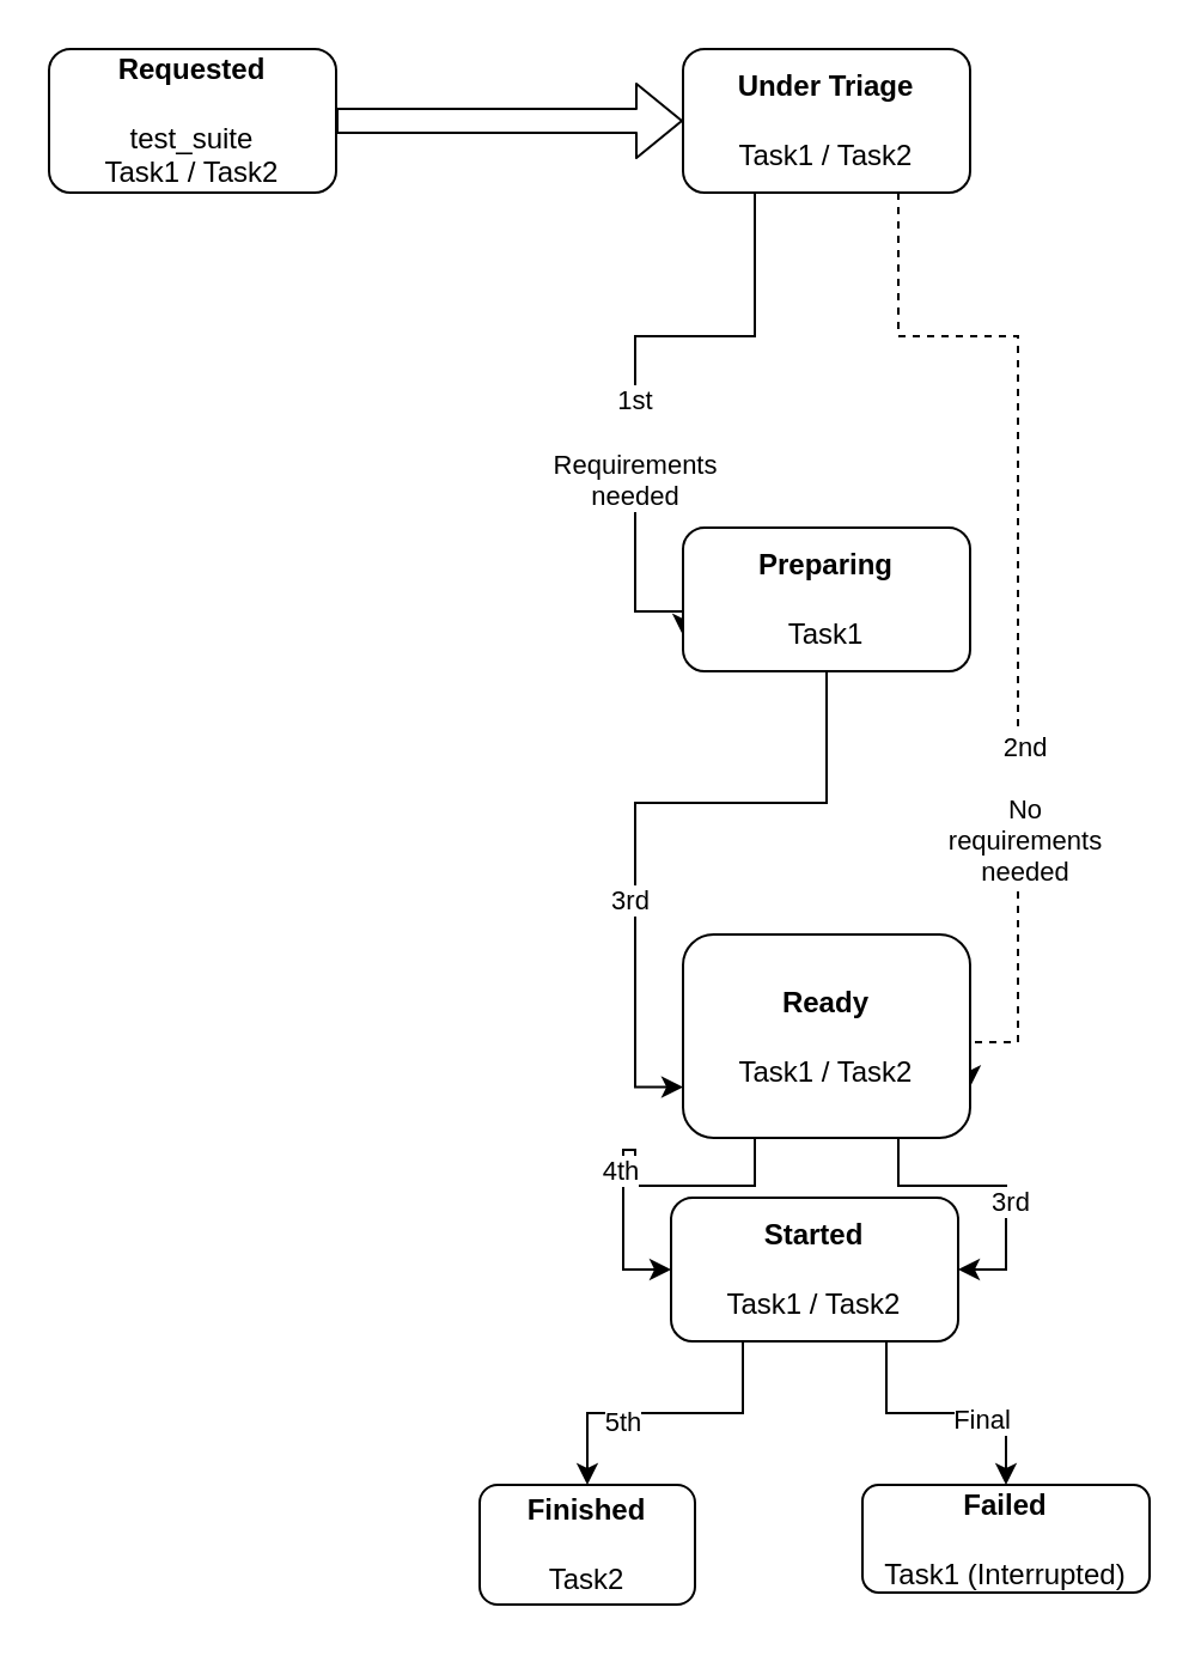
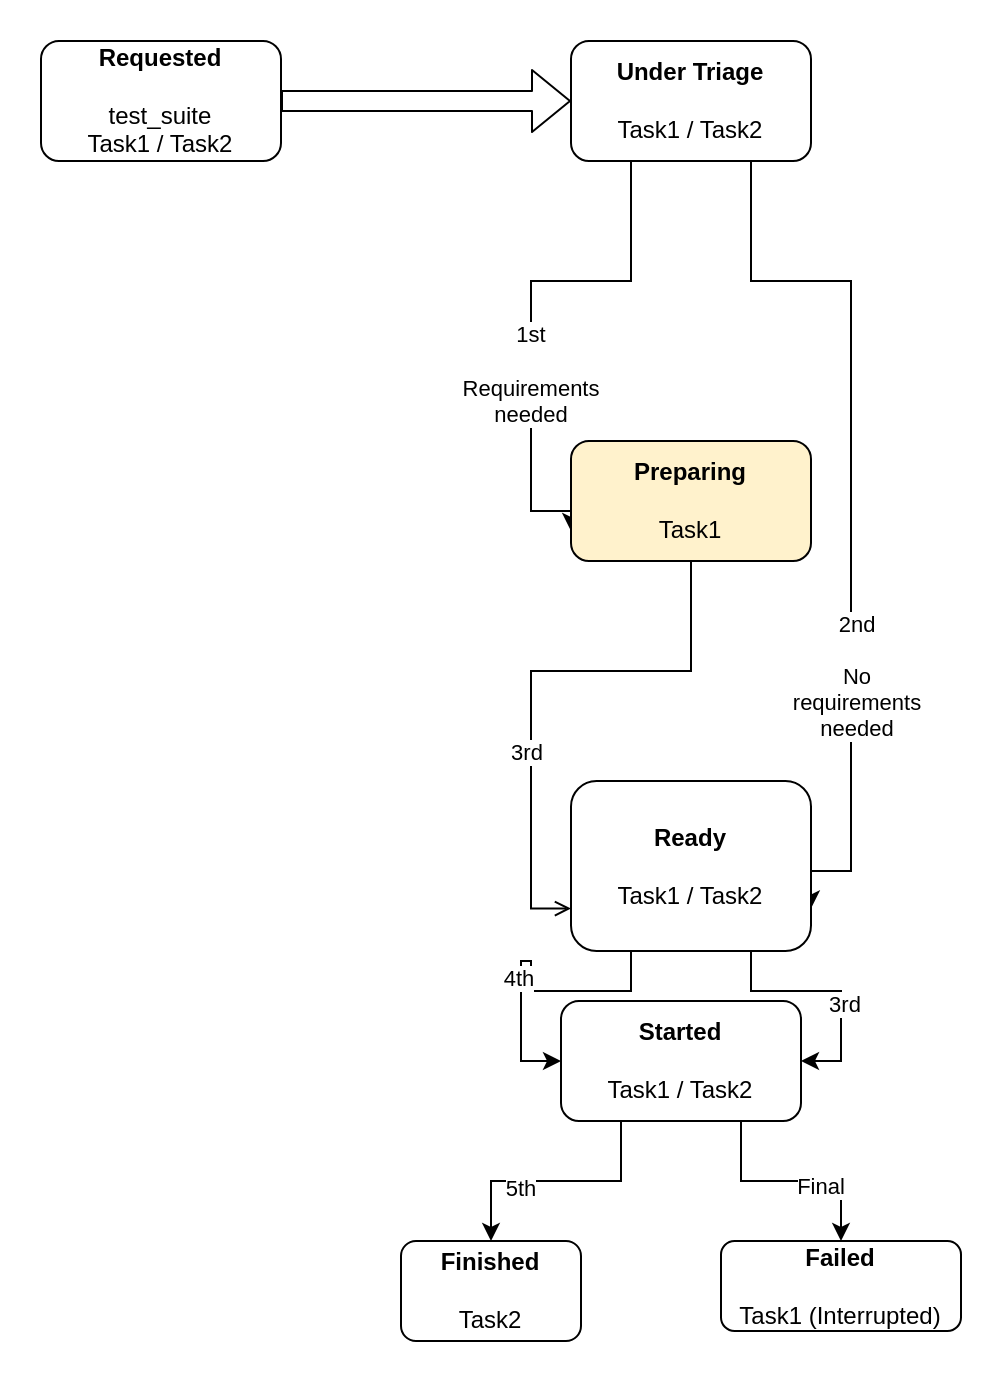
  <mxCell id="0" />
  <mxCell id="1" parent="0" />
  <mxCell id="2" value="&lt;b&gt;Requested&lt;/b&gt;&lt;br&gt;&lt;br&gt;test_suite&lt;br&gt;Task1 / Task2" style="rounded=1;whiteSpace=wrap;html=1;" parent="1" vertex="1"><mxGeometry x="20" y="20" width="120" height="60" as="geometry" /></mxCell>
  <mxCell id="3" style="edgeStyle=orthogonalEdgeStyle;rounded=0;orthogonalLoop=1;jettySize=auto;html=1;exitX=0.25;exitY=1;exitDx=0;exitDy=0;entryX=0;entryY=0.75;entryDx=0;entryDy=0;" parent="1" source="7" target="10" edge="1"><mxGeometry relative="1" as="geometry"><Array as="points"><mxPoint x="315" y="140" /><mxPoint x="265" y="140" /><mxPoint x="265" y="255" /></Array></mxGeometry></mxCell>
  <mxCell id="4" value="1st&lt;br&gt;&lt;br&gt;Requirements&lt;br&gt;needed" style="edgeLabel;html=1;align=center;verticalAlign=middle;resizable=0;points=[];" parent="3" vertex="1" connectable="0"><mxGeometry x="0.154" y="-1" relative="1" as="geometry"><mxPoint y="9" as="offset" /></mxGeometry></mxCell>
- <mxCell id="5" style="edgeStyle=orthogonalEdgeStyle;rounded=0;orthogonalLoop=1;jettySize=auto;html=1;exitX=0.75;exitY=1;exitDx=0;exitDy=0;entryX=1;entryY=0.75;entryDx=0;entryDy=0;dashed=1;" parent="1" source="7" target="15" edge="1"><mxGeometry relative="1" as="geometry"><Array as="points"><mxPoint x="375" y="140" /><mxPoint x="425" y="140" /><mxPoint x="425" y="435" /></Array></mxGeometry></mxCell>
+ <mxCell id="5" style="edgeStyle=orthogonalEdgeStyle;rounded=0;orthogonalLoop=1;jettySize=auto;html=1;exitX=0.75;exitY=1;exitDx=0;exitDy=0;entryX=1;entryY=0.75;entryDx=0;entryDy=0;" parent="1" source="7" target="15" edge="1"><mxGeometry relative="1" as="geometry"><Array as="points"><mxPoint x="375" y="140" /><mxPoint x="425" y="140" /><mxPoint x="425" y="435" /></Array></mxGeometry></mxCell>
  <mxCell id="6" value="2nd&lt;br&gt;&lt;br&gt;No&lt;br&gt;requirements&lt;br&gt;needed" style="edgeLabel;html=1;align=center;verticalAlign=middle;resizable=0;points=[];" parent="5" vertex="1" connectable="0"><mxGeometry x="-0.302" y="2" relative="1" as="geometry"><mxPoint y="152" as="offset" /></mxGeometry></mxCell>
  <mxCell id="7" value="&lt;b&gt;Under Triage&lt;br&gt;&lt;/b&gt;&lt;br&gt;Task1 / Task2" style="rounded=1;whiteSpace=wrap;html=1;" parent="1" vertex="1"><mxGeometry x="285" y="20" width="120" height="60" as="geometry" /></mxCell>
- <mxCell id="8" style="edgeStyle=orthogonalEdgeStyle;rounded=0;orthogonalLoop=1;jettySize=auto;html=1;exitX=0.5;exitY=1;exitDx=0;exitDy=0;entryX=0;entryY=0.75;entryDx=0;entryDy=0;" parent="1" source="10" target="15" edge="1"><mxGeometry relative="1" as="geometry" /></mxCell>
+ <mxCell id="8" style="edgeStyle=orthogonalEdgeStyle;rounded=0;orthogonalLoop=1;jettySize=auto;html=1;exitX=0.5;exitY=1;exitDx=0;exitDy=0;entryX=0;entryY=0.75;entryDx=0;entryDy=0;endArrow=open;" parent="1" source="10" target="15" edge="1"><mxGeometry relative="1" as="geometry" /></mxCell>
  <mxCell id="9" value="3rd" style="edgeLabel;html=1;align=center;verticalAlign=middle;resizable=0;points=[];" parent="8" vertex="1" connectable="0"><mxGeometry x="0.204" y="-3" relative="1" as="geometry"><mxPoint y="10" as="offset" /></mxGeometry></mxCell>
- <mxCell id="10" value="&lt;b&gt;Preparing&lt;/b&gt;&lt;br&gt;&lt;br&gt;Task1" style="rounded=1;whiteSpace=wrap;html=1;" parent="1" vertex="1"><mxGeometry x="285" y="220" width="120" height="60" as="geometry" /></mxCell>
+ <mxCell id="10" value="&lt;b&gt;Preparing&lt;/b&gt;&lt;br&gt;&lt;br&gt;Task1" style="rounded=1;whiteSpace=wrap;html=1;fillColor=#fff2cc;" parent="1" vertex="1"><mxGeometry x="285" y="220" width="120" height="60" as="geometry" /></mxCell>
  <mxCell id="11" style="edgeStyle=orthogonalEdgeStyle;rounded=0;orthogonalLoop=1;jettySize=auto;html=1;exitX=0.75;exitY=1;exitDx=0;exitDy=0;entryX=1;entryY=0.5;entryDx=0;entryDy=0;" parent="1" source="15" target="20" edge="1"><mxGeometry relative="1" as="geometry"><mxPoint x="405" y="635" as="targetPoint" /></mxGeometry></mxCell>
  <mxCell id="12" value="3rd" style="edgeLabel;html=1;align=center;verticalAlign=middle;resizable=0;points=[];" parent="11" vertex="1" connectable="0"><mxGeometry x="0.189" y="1" relative="1" as="geometry"><mxPoint as="offset" /></mxGeometry></mxCell>
  <mxCell id="13" style="edgeStyle=orthogonalEdgeStyle;rounded=0;orthogonalLoop=1;jettySize=auto;html=1;exitX=0.25;exitY=1;exitDx=0;exitDy=0;entryX=0;entryY=0.5;entryDx=0;entryDy=0;" parent="1" source="15" target="20" edge="1"><mxGeometry relative="1" as="geometry"><mxPoint x="285" y="635" as="targetPoint" /></mxGeometry></mxCell>
  <mxCell id="14" value="4th" style="edgeLabel;html=1;align=center;verticalAlign=middle;resizable=0;points=[];" parent="13" vertex="1" connectable="0"><mxGeometry x="0.227" y="-2" relative="1" as="geometry"><mxPoint as="offset" /></mxGeometry></mxCell>
  <mxCell id="15" value="&lt;b&gt;Ready&lt;br&gt;&lt;/b&gt;&lt;br&gt;Task1 / Task2" style="rounded=1;whiteSpace=wrap;html=1;" parent="1" vertex="1"><mxGeometry x="285" y="390" width="120" height="85" as="geometry" /></mxCell>
  <mxCell id="16" style="edgeStyle=orthogonalEdgeStyle;rounded=0;orthogonalLoop=1;jettySize=auto;html=1;exitX=0.25;exitY=1;exitDx=0;exitDy=0;" edge="1" parent="1" source="20" target="21"><mxGeometry relative="1" as="geometry" /></mxCell>
  <mxCell id="17" value="5th" style="edgeLabel;html=1;align=center;verticalAlign=middle;resizable=0;points=[];" vertex="1" connectable="0" parent="16"><mxGeometry x="0.291" y="3" relative="1" as="geometry"><mxPoint as="offset" /></mxGeometry></mxCell>
  <mxCell id="18" style="edgeStyle=orthogonalEdgeStyle;rounded=0;orthogonalLoop=1;jettySize=auto;html=1;exitX=0.75;exitY=1;exitDx=0;exitDy=0;entryX=0.5;entryY=0;entryDx=0;entryDy=0;" edge="1" parent="1" source="20" target="23"><mxGeometry relative="1" as="geometry" /></mxCell>
  <mxCell id="19" value="Final" style="edgeLabel;html=1;align=center;verticalAlign=middle;resizable=0;points=[];" vertex="1" connectable="0" parent="18"><mxGeometry x="0.255" y="-2" relative="1" as="geometry"><mxPoint as="offset" /></mxGeometry></mxCell>
  <mxCell id="20" value="&lt;b&gt;Started&lt;br&gt;&lt;/b&gt;&lt;br&gt;Task1 / Task2" style="rounded=1;whiteSpace=wrap;html=1;" parent="1" vertex="1"><mxGeometry x="280" y="500" width="120" height="60" as="geometry" /></mxCell>
  <mxCell id="21" value="&lt;b&gt;Finished&lt;br&gt;&lt;/b&gt;&lt;br&gt;Task2" style="rounded=1;whiteSpace=wrap;html=1;" parent="1" vertex="1"><mxGeometry x="200" y="620" width="90" height="50" as="geometry" /></mxCell>
  <mxCell id="22" value="" style="shape=flexArrow;endArrow=classic;html=1;exitX=1;exitY=0.5;exitDx=0;exitDy=0;entryX=0;entryY=0.5;entryDx=0;entryDy=0;" parent="1" source="2" target="7" edge="1"><mxGeometry width="50" height="50" relative="1" as="geometry"><mxPoint x="140" y="50" as="sourcePoint" /><mxPoint x="190" y="0" as="targetPoint" /></mxGeometry></mxCell>
  <mxCell id="23" value="&lt;b&gt;Failed&lt;br&gt;&lt;/b&gt;&lt;br&gt;Task1 (Interrupted)" style="rounded=1;whiteSpace=wrap;html=1;" vertex="1" parent="1"><mxGeometry x="360" y="620" width="120" height="45" as="geometry" /></mxCell>
